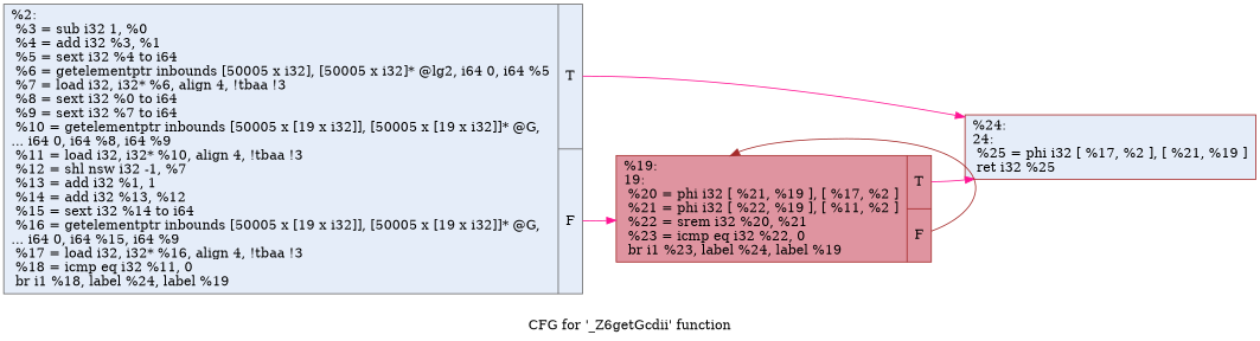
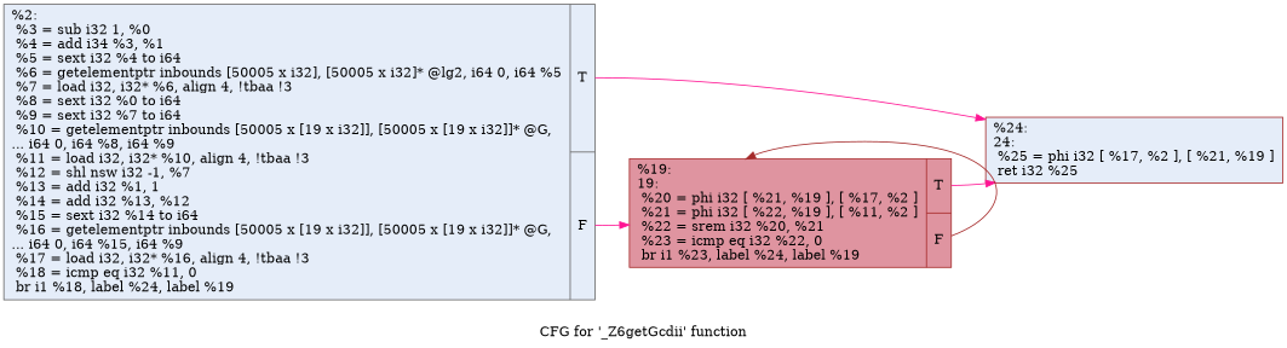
  digraph {
    label="CFG for '_Z6getGcdii' function"
    rankdir=LR
    node [color=brown fillcolor="#c5d6f270" shape=record style=filled]
    edge [tailport=s0 color=deeppink]
-   n1 [color=gray40 label="{%2:\l  %3 = sub i32 1, %0\l  %4 = add i32 %3, %1\l  %5 = sext i32 %4 to i64\l  %6 = getelementptr inbounds [50005 x i32], [50005 x i32]* @lg2, i64 0, i64 %5\l  %7 = load i32, i32* %6, align 4, !tbaa !3\l  %8 = sext i32 %0 to i64\l  %9 = sext i32 %7 to i64\l  %10 = getelementptr inbounds [50005 x [19 x i32]], [50005 x [19 x i32]]* @G,\l... i64 0, i64 %8, i64 %9\l  %11 = load i32, i32* %10, align 4, !tbaa !3\l  %12 = shl nsw i32 -1, %7\l  %13 = add i32 %1, 1\l  %14 = add i32 %13, %12\l  %15 = sext i32 %14 to i64\l  %16 = getelementptr inbounds [50005 x [19 x i32]], [50005 x [19 x i32]]* @G,\l... i64 0, i64 %15, i64 %9\l  %17 = load i32, i32* %16, align 4, !tbaa !3\l  %18 = icmp eq i32 %11, 0\l  br i1 %18, label %24, label %19\l|{<s0>T|<s1>F}}"]
+   n1 [color=gray40 label="{%2:\l  %3 = sub i32 1, %0\l  %4 = add i34 %3, %1\l  %5 = sext i32 %4 to i64\l  %6 = getelementptr inbounds [50005 x i32], [50005 x i32]* @lg2, i64 0, i64 %5\l  %7 = load i32, i32* %6, align 4, !tbaa !3\l  %8 = sext i32 %0 to i64\l  %9 = sext i32 %7 to i64\l  %10 = getelementptr inbounds [50005 x [19 x i32]], [50005 x [19 x i32]]* @G,\l... i64 0, i64 %8, i64 %9\l  %11 = load i32, i32* %10, align 4, !tbaa !3\l  %12 = shl nsw i32 -1, %7\l  %13 = add i32 %1, 1\l  %14 = add i32 %13, %12\l  %15 = sext i32 %14 to i64\l  %16 = getelementptr inbounds [50005 x [19 x i32]], [50005 x [19 x i32]]* @G,\l... i64 0, i64 %15, i64 %9\l  %17 = load i32, i32* %16, align 4, !tbaa !3\l  %18 = icmp eq i32 %11, 0\l  br i1 %18, label %24, label %19\l|{<s0>T|<s1>F}}"]
    n2 [label="{%24:\l24:                                               \l  %25 = phi i32 [ %17, %2 ], [ %21, %19 ]\l  ret i32 %25\l}"]
    n3 [fillcolor="#b70d2870" label="{%19:\l19:                                               \l  %20 = phi i32 [ %21, %19 ], [ %17, %2 ]\l  %21 = phi i32 [ %22, %19 ], [ %11, %2 ]\l  %22 = srem i32 %20, %21\l  %23 = icmp eq i32 %22, 0\l  br i1 %23, label %24, label %19\l|{<s0>T|<s1>F}}"]
    n1 -> n2
    n1 -> n3 [tailport=s1]
    n3 -> n2
    n3 -> n3 [tailport=s1 color=brown]
  }
